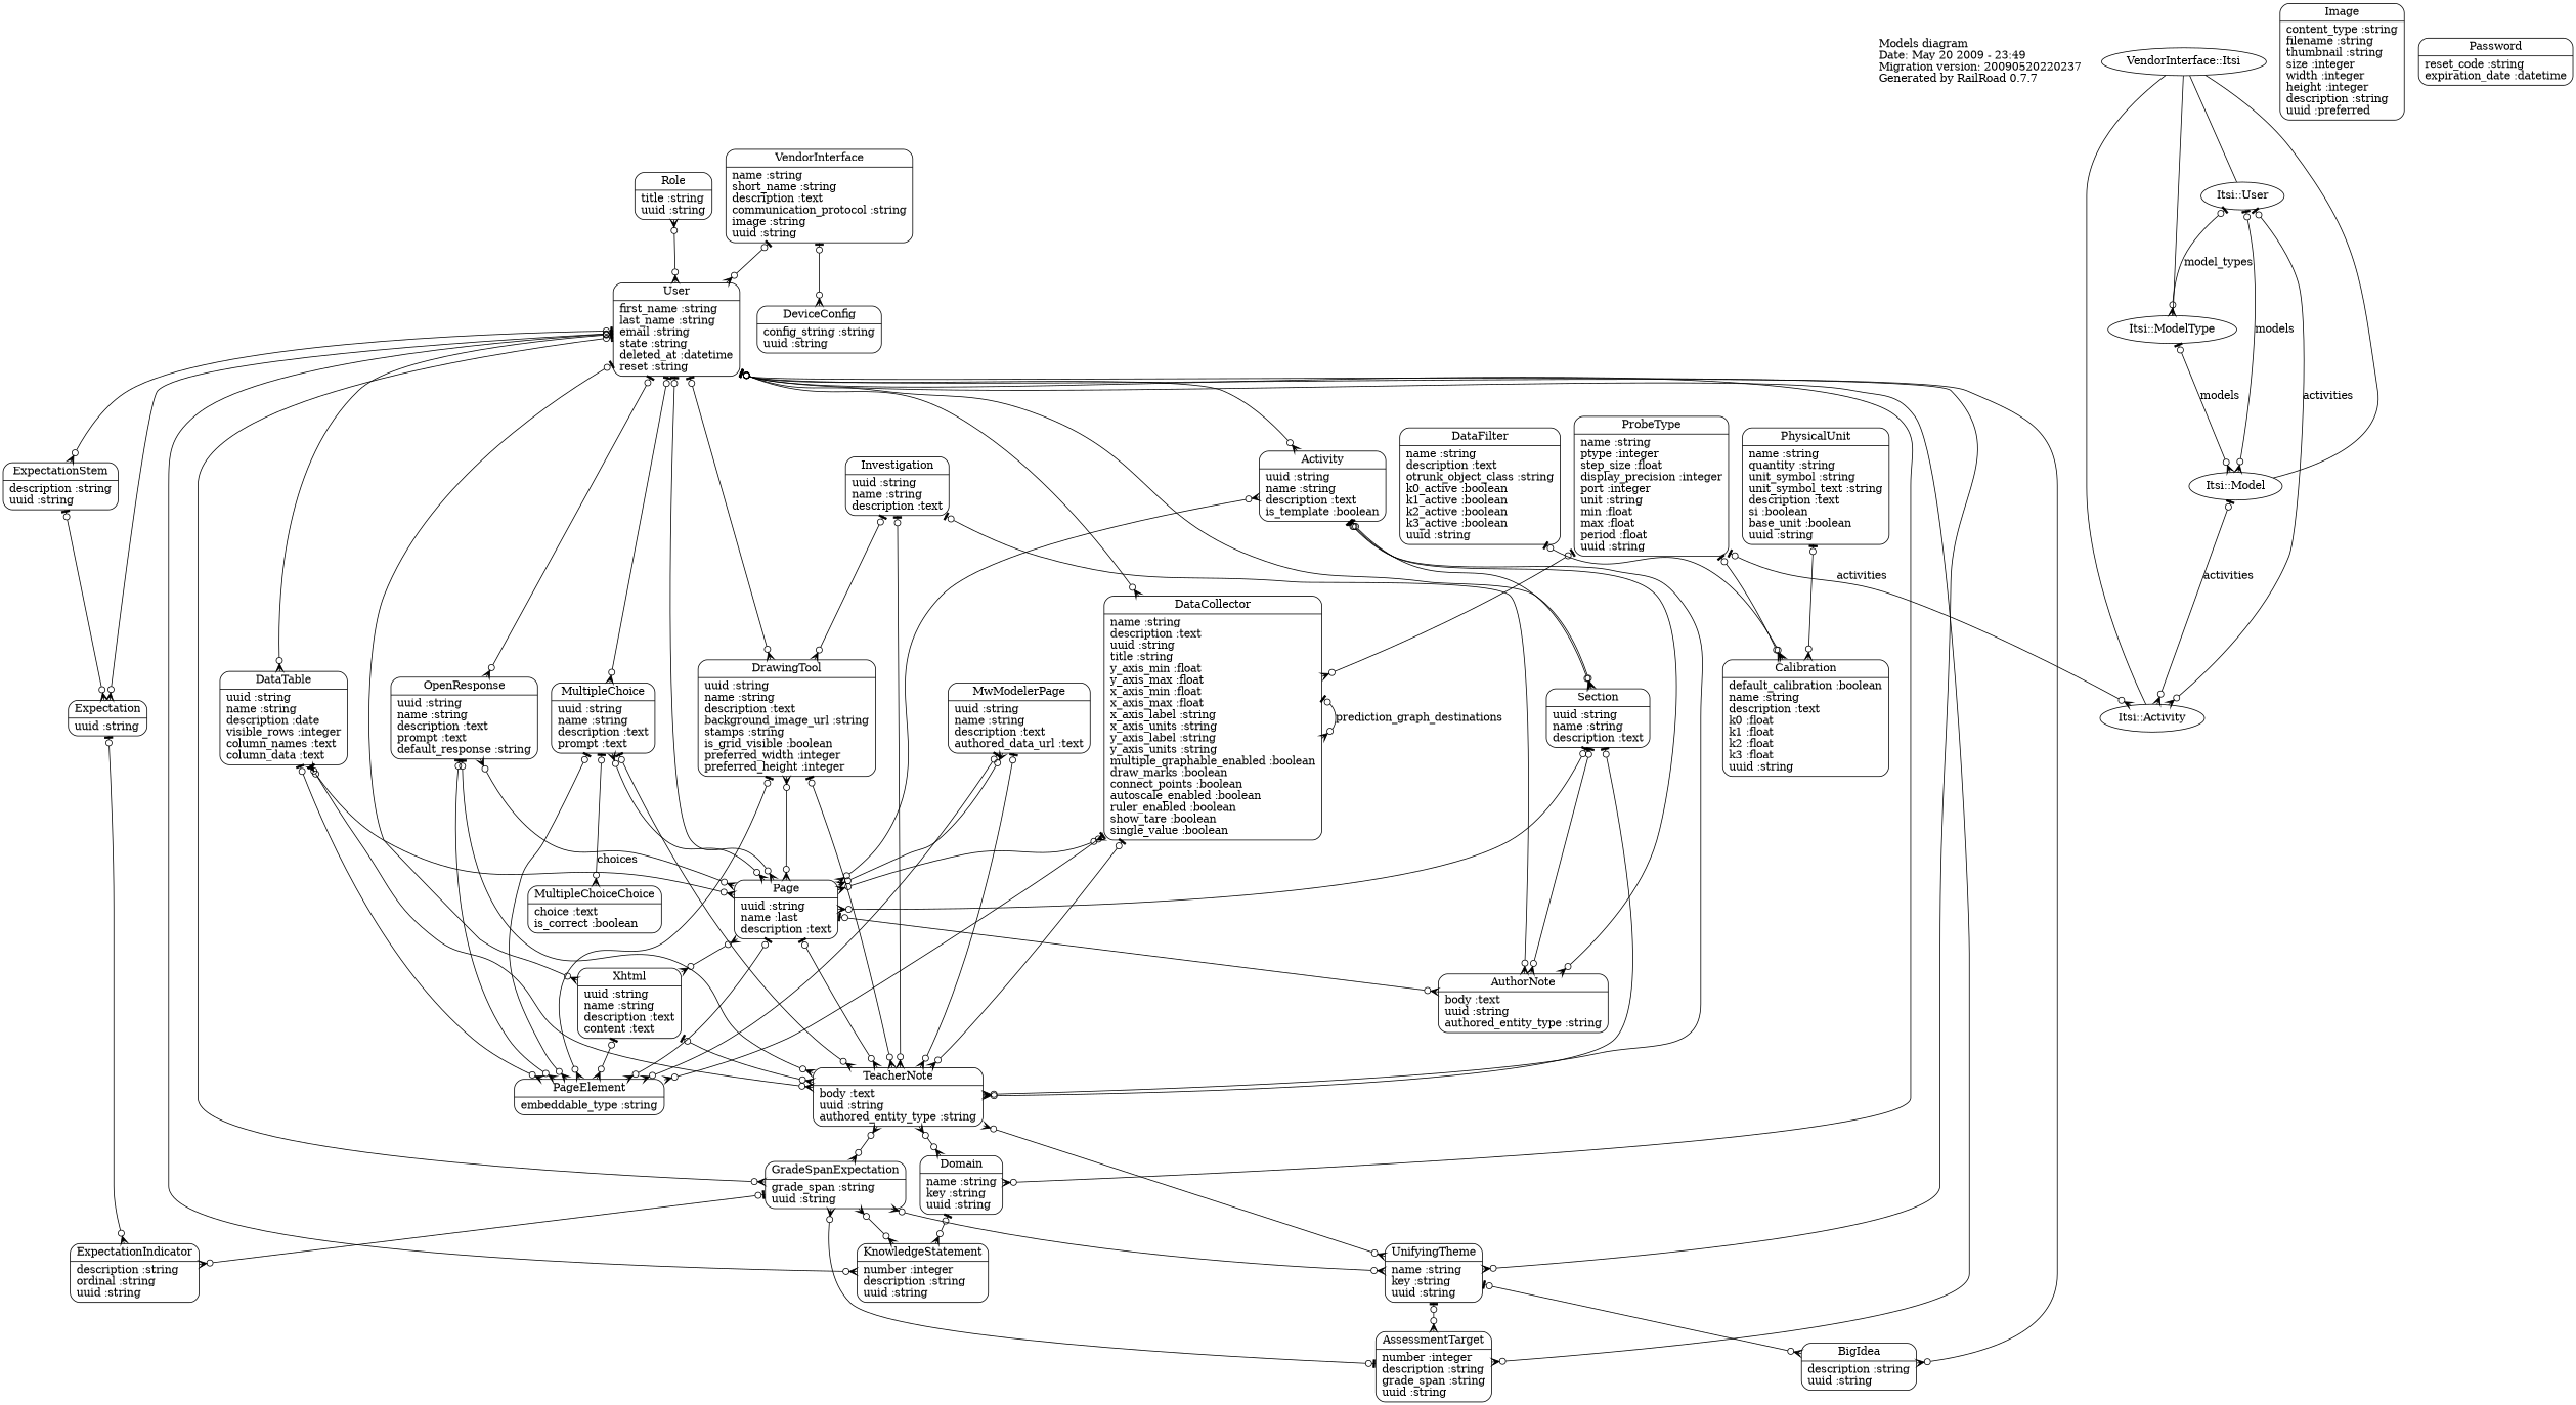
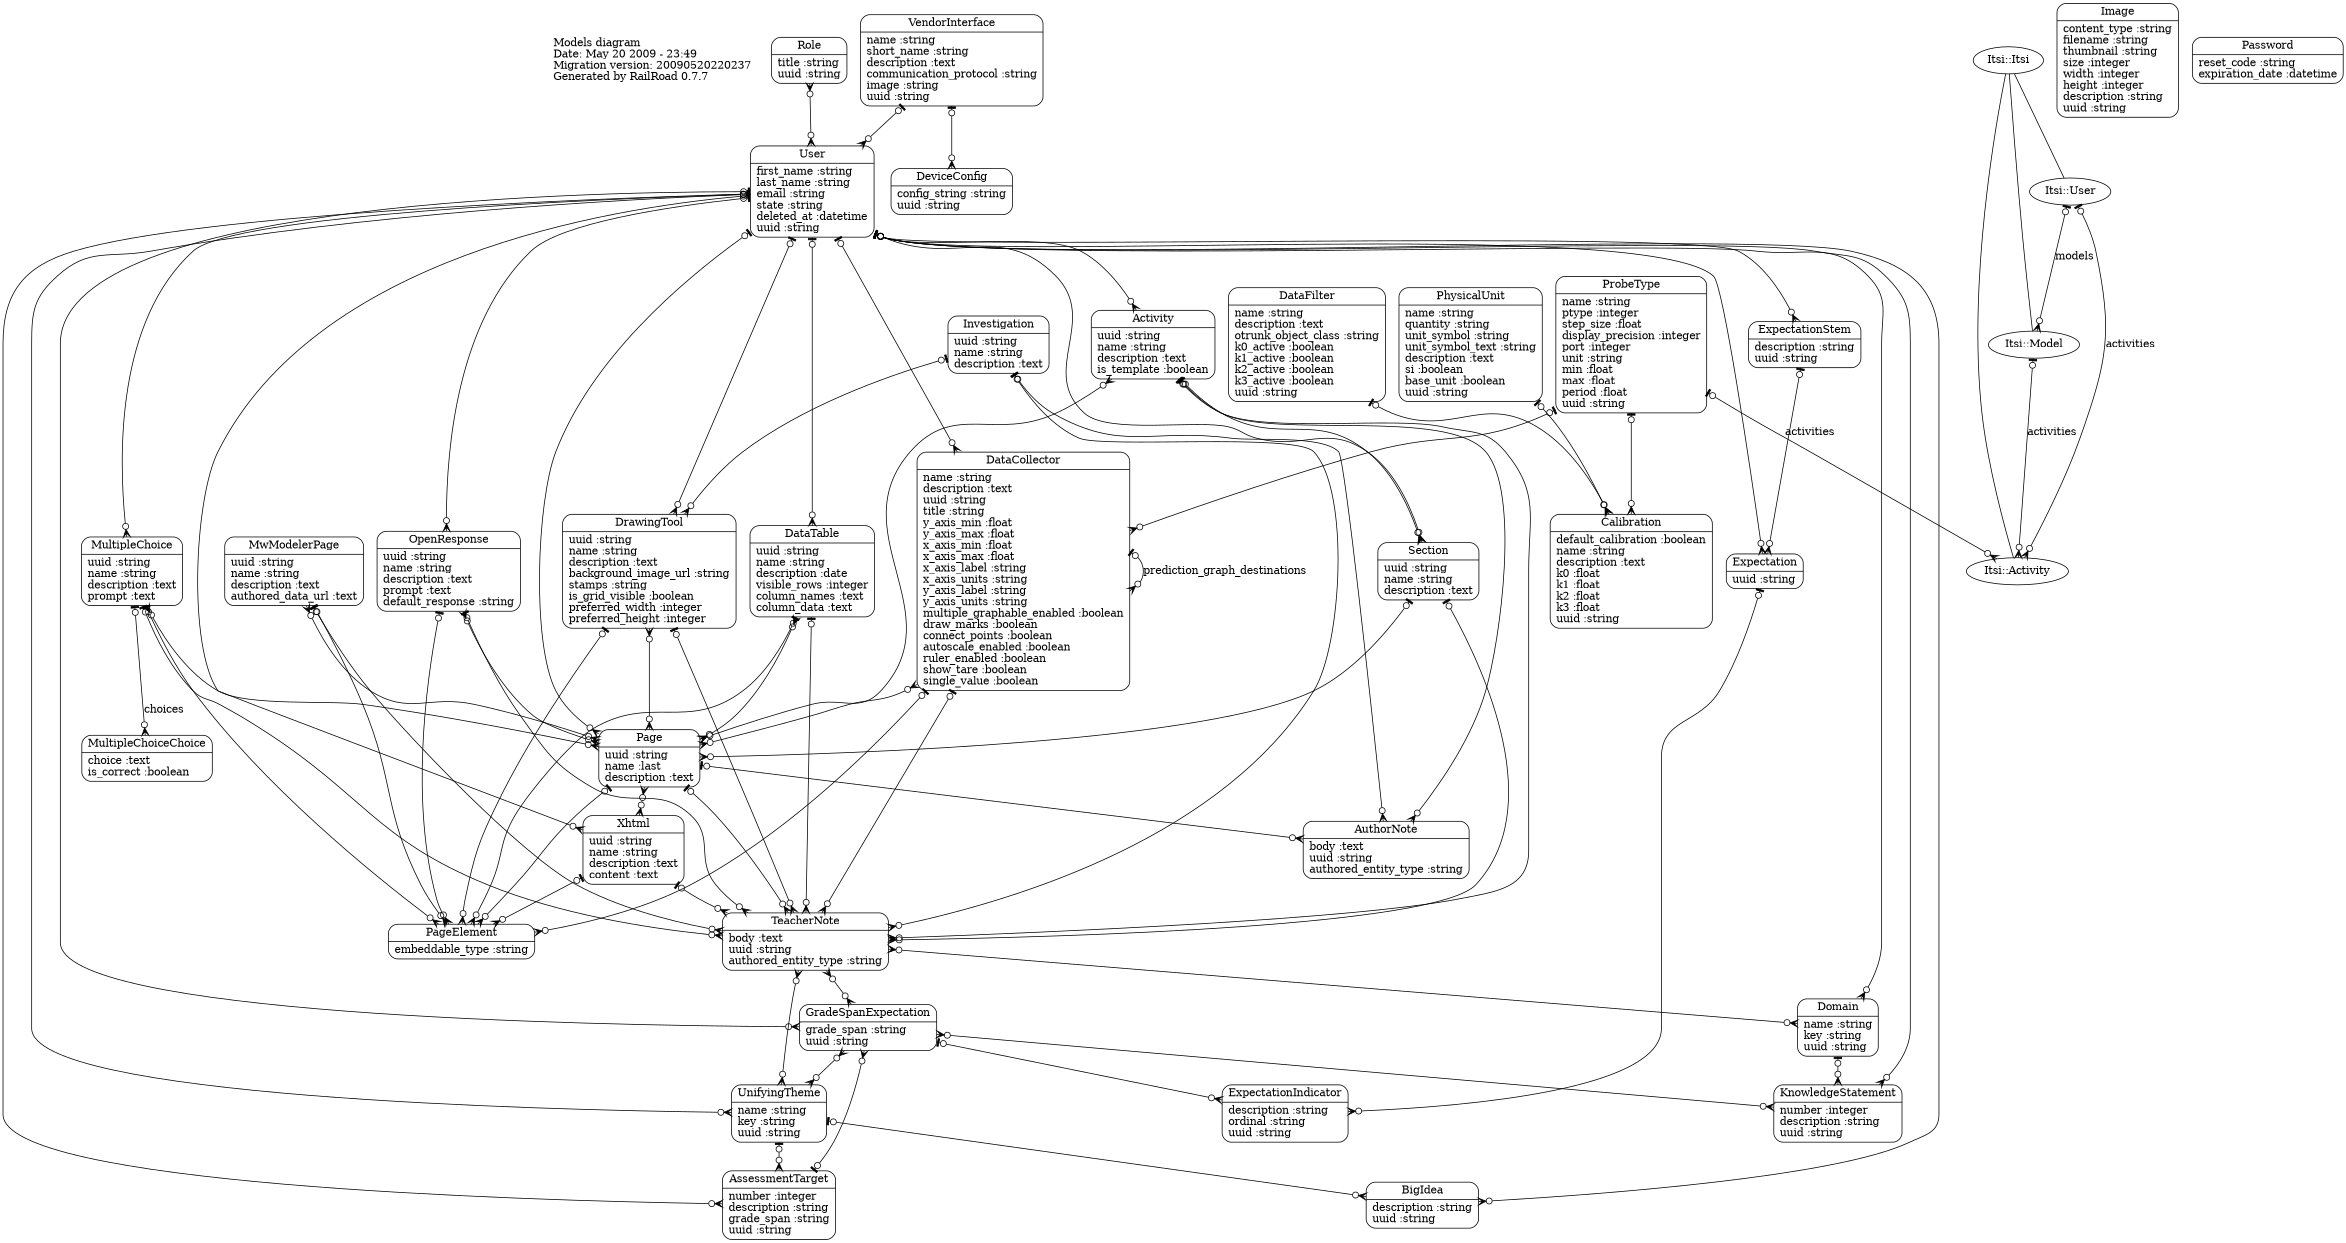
  digraph {
    splines=true
    node [shape=Mrecord]
    edge [arrowhead=crowodot arrowtail=teeodot dir=both]
    n1 [fontsize=14 label="Models diagram\lDate: May 20 2009 - 23:49\lMigration version: 20090520220237\lGenerated by RailRoad 0.7.7\l" shape=plaintext]
    n2 [label="{Activity|uuid :string\lname :string\ldescription :text\lis_template :boolean\l}"]
    n3 [label="{AuthorNote|body :text\luuid :string\lauthored_entity_type :string\l}"]
    n4 [label="{Page|uuid :string\lname :last\ldescription :text\l}"]
    n5 [label="{Section|uuid :string\lname :string\ldescription :text\l}"]
    n6 [label="{TeacherNote|body :text\luuid :string\lauthored_entity_type :string\l}"]
    n7 [label="{PageElement|embeddable_type :string\l}"]
    n8 [label="{Xhtml|uuid :string\lname :string\ldescription :text\lcontent :text\l}"]
    n9 [label="{GradeSpanExpectation|grade_span :string\luuid :string\l}"]
    n10 [label="{Domain|name :string\lkey :string\luuid :string\l}"]
    n11 [label="{UnifyingTheme|name :string\lkey :string\luuid :string\l}"]
    n12 [label="{AssessmentTarget|number :integer\ldescription :string\lgrade_span :string\luuid :string\l}"]
    n13 [label="{KnowledgeStatement|number :integer\ldescription :string\luuid :string\l}"]
    n14 [label="{ExpectationIndicator|description :string\lordinal :string\luuid :string\l}"]
    n15 [label="{BigIdea|description :string\luuid :string\l}"]
    n16 [label="{Calibration|default_calibration :boolean\lname :string\ldescription :text\lk0 :float\lk1 :float\lk2 :float\lk3 :float\luuid :string\l}"]
    n17 [label="{DataCollector|name :string\ldescription :text\luuid :string\ltitle :string\ly_axis_min :float\ly_axis_max :float\lx_axis_min :float\lx_axis_max :float\lx_axis_label :string\lx_axis_units :string\ly_axis_label :string\ly_axis_units :string\lmultiple_graphable_enabled :boolean\ldraw_marks :boolean\lconnect_points :boolean\lautoscale_enabled :boolean\lruler_enabled :boolean\lshow_tare :boolean\lsingle_value :boolean\l}"]
    n18 [label="{DataFilter|name :string\ldescription :text\lotrunk_object_class :string\lk0_active :boolean\lk1_active :boolean\lk2_active :boolean\lk3_active :boolean\luuid :string\l}"]
    n19 [label="{DataTable|uuid :string\lname :string\ldescription :date\lvisible_rows :integer\lcolumn_names :text\lcolumn_data :text\l}"]
    n20 [label="{DeviceConfig|config_string :string\luuid :string\l}"]
    n21 [label="{DrawingTool|uuid :string\lname :string\ldescription :text\lbackground_image_url :string\lstamps :string\lis_grid_visible :boolean\lpreferred_width :integer\lpreferred_height :integer\l}"]
    n22 [label="{Expectation|uuid :string\l}"]
    n23 [label="{ExpectationStem|description :string\luuid :string\l}"]
-   n24 [label="{Image|content_type :string\lfilename :string\lthumbnail :string\lsize :integer\lwidth :integer\lheight :integer\ldescription :string\luuid :preferred\l}"]
+   n24 [label="{Image|content_type :string\lfilename :string\lthumbnail :string\lsize :integer\lwidth :integer\lheight :integer\ldescription :string\luuid :string\l}"]
    n25 [label="{Investigation|uuid :string\lname :string\ldescription :text\l}"]
    "Itsi::Model" [shape=""]
    "Itsi::Activity" [shape=""]
-   "Itsi::ModelType" [shape=""]
    "Itsi::User" [shape=""]
    n30 [label="{MultipleChoice|uuid :string\lname :string\ldescription :text\lprompt :text\l}"]
    n31 [label="{MultipleChoiceChoice|choice :text\lis_correct :boolean\l}"]
    n32 [label="{MwModelerPage|uuid :string\lname :string\ldescription :text\lauthored_data_url :text\l}"]
    n33 [label="{OpenResponse|uuid :string\lname :string\ldescription :text\lprompt :text\ldefault_response :string\l}"]
    n34 [label="{Password|reset_code :string\lexpiration_date :datetime\l}"]
    n35 [label="{PhysicalUnit|name :string\lquantity :string\lunit_symbol :string\lunit_symbol_text :string\ldescription :text\lsi :boolean\lbase_unit :boolean\luuid :string\l}"]
    n36 [label="{ProbeType|name :string\lptype :integer\lstep_size :float\ldisplay_precision :integer\lport :integer\lunit :string\lmin :float\lmax :float\lperiod :float\luuid :string\l}"]
    n37 [label="{Role|title :string\luuid :string\l}"]
-   n38 [label="{User|first_name :string\llast_name :string\lemail :string\lstate :string\ldeleted_at :datetime\lreset :string\l}"]
+   n38 [label="{User|first_name :string\llast_name :string\lemail :string\lstate :string\ldeleted_at :datetime\luuid :string\l}"]
    n39 [label="{VendorInterface|name :string\lshort_name :string\ldescription :text\lcommunication_protocol :string\limage :string\luuid :string\l}"]
-   "Itsi::Itsi" [label="VendorInterface::Itsi" shape=""]
+   "Itsi::Itsi" [shape=""]
    n2 -> n3
    n2 -> n4 [arrowtail=crowodot]
    n2 -> n5
    n2 -> n6
    n4 -> n3
    n4 -> n6
    n4 -> n7
    n4 -> n8 [arrowtail=crowodot]
-   n5 -> n3
    n5 -> n4
    n5 -> n6
    n6 -> n9 [arrowtail=crowodot]
    n6 -> n10 [arrowtail=crowodot]
    n6 -> n11 [arrowtail=crowodot]
    n8 -> n6
    n8 -> n7
    n9 -> n11 [arrowtail=crowodot]
    n9 -> n13 [arrowtail=crowodot]
    n9 -> n14
    n10 -> n13
    n11 -> n12
    n11 -> n15
    n12 -> n9
    n17 -> n4 [arrowtail=crowodot]
    n17 -> n6
    n17 -> n7
    n17 -> n17 [label=prediction_graph_destinations]
    n18 -> n16
    n19 -> n4 [arrowtail=crowodot]
    n19 -> n6
    n19 -> n7
    n21 -> n4 [arrowtail=crowodot]
    n21 -> n6
    n21 -> n7
    n22 -> n14
    n23 -> n22
    n25 -> n3
    n25 -> n6
    n25 -> n21
    "Itsi::Model" -> "Itsi::Activity" [label=activities]
-   "Itsi::ModelType" -> "Itsi::Model" [label=models]
    "Itsi::User" -> "Itsi::Model" [label=models]
    "Itsi::User" -> "Itsi::Activity" [label=activities]
-   "Itsi::User" -> "Itsi::ModelType" [label=model_types]
    n30 -> n4 [arrowtail=crowodot]
    n30 -> n6
    n30 -> n7
    n30 -> n31 [label=choices]
    n32 -> n4 [arrowtail=crowodot]
    n32 -> n6
    n32 -> n7
    n33 -> n4 [arrowtail=crowodot]
    n33 -> n6
    n33 -> n7
    n35 -> n16
    n36 -> n16
    n36 -> n17
    n36 -> "Itsi::Activity" [label=activities]
    n37 -> n38 [arrowtail=crowodot]
    n38 -> n2
    n38 -> n4
    n38 -> n5
    n38 -> n8
    n38 -> n9
    n38 -> n10
    n38 -> n11
    n38 -> n12
    n38 -> n13
    n38 -> n15
    n38 -> n17
    n38 -> n19
    n38 -> n21
    n38 -> n22
    n38 -> n23
    n38 -> n30
    n38 -> n33
    n39 -> n20
    n39 -> n38
    "Itsi::Itsi" -> "Itsi::Model" [arrowhead=none arrowtail=onormal dir=""]
    "Itsi::Itsi" -> "Itsi::Activity" [arrowhead=none arrowtail=onormal dir=""]
-   "Itsi::Itsi" -> "Itsi::ModelType" [arrowhead=none arrowtail=onormal dir=""]
    "Itsi::Itsi" -> "Itsi::User" [arrowhead=none arrowtail=onormal dir=""]
  }
